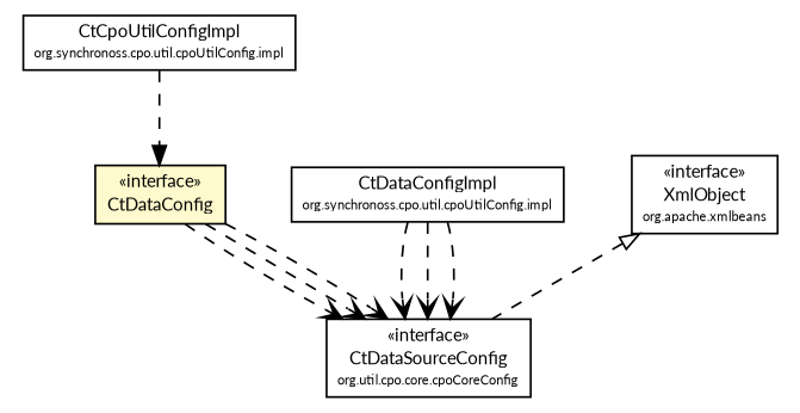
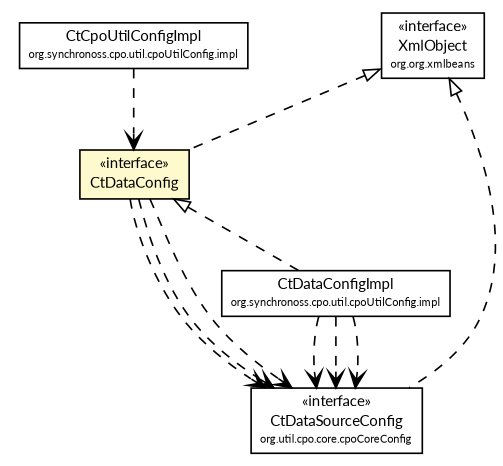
  digraph {
    fontname=Lato
    node [fontcolor=black fontname=Lato fontsize=9.0 shape=plaintext]
    edge [arrowhead=open color=black fontcolor=black fontname=Lato fontsize=10.0 headport=p labelfontname=Helvetica labelfontsize=10 style=dashed tailport=p]
    n1 [label=<<table border="0" cellborder="1" cellspacing="0" cellpadding="2" port="p" href="../../core/cpoCoreConfig/CtDataSourceConfig.html"> 		<tr><td><table border="0" cellspacing="0" cellpadding="1"> 			<tr><td> &laquo;interface&raquo; </td></tr> 			<tr><td> CtDataSourceConfig </td></tr> 			<tr><td><font point-size="7.0"> org.util.cpo.core.cpoCoreConfig </font></td></tr> 		</table></td></tr> 		</table>>]
    n2 [label=<<table border="0" cellborder="1" cellspacing="0" cellpadding="2" port="p" bgcolor="lemonChiffon" href="./CtDataConfig.html"> 		<tr><td><table border="0" cellspacing="0" cellpadding="1"> 			<tr><td> &laquo;interface&raquo; </td></tr> 			<tr><td> CtDataConfig </td></tr> 		</table></td></tr> 		</table>>]
    n3 [label=<<table border="0" cellborder="1" cellspacing="0" cellpadding="2" port="p" href="./impl/CtDataConfigImpl.html"> 		<tr><td><table border="0" cellspacing="0" cellpadding="1"> 			<tr><td> CtDataConfigImpl </td></tr> 			<tr><td><font point-size="7.0"> org.synchronoss.cpo.util.cpoUtilConfig.impl </font></td></tr> 		</table></td></tr> 		</table>>]
    n4 [label=<<table border="0" cellborder="1" cellspacing="0" cellpadding="2" port="p" href="./impl/CtCpoUtilConfigImpl.html"> 		<tr><td><table border="0" cellspacing="0" cellpadding="1"> 			<tr><td> CtCpoUtilConfigImpl </td></tr> 			<tr><td><font point-size="7.0"> org.synchronoss.cpo.util.cpoUtilConfig.impl </font></td></tr> 		</table></td></tr> 		</table>>]
-   n5 [label=<<table border="0" cellborder="1" cellspacing="0" cellpadding="2" port="p" href="http://java.sun.com/j2se/1.4.2/docs/api/org/apache/xmlbeans/XmlObject.html"> 		<tr><td><table border="0" cellspacing="0" cellpadding="1"> 			<tr><td> &laquo;interface&raquo; </td></tr> 			<tr><td> XmlObject </td></tr> 			<tr><td><font point-size="7.0"> org.apache.xmlbeans </font></td></tr> 		</table></td></tr> 		</table>>]
+   n5 [label=<<table border="0" cellborder="1" cellspacing="0" cellpadding="2" port="p" href="http://java.sun.com/j2se/1.4.2/docs/api/org/apache/xmlbeans/XmlObject.html"> 		<tr><td><table border="0" cellspacing="0" cellpadding="1"> 			<tr><td> &laquo;interface&raquo; </td></tr> 			<tr><td> XmlObject </td></tr> 			<tr><td><font point-size="7.0"> org.org.xmlbeans </font></td></tr> 		</table></td></tr> 		</table>>]
    n2 -> n1
    n2 -> n1
    n2 -> n1
+   n2 -> n3 [arrowtail=empty dir=back fontsize=10 arrowhead="" color="" fontcolor=""]
    n3 -> n1
    n3 -> n1
    n3 -> n1
-   n4 -> n2 [arrowhead=normal]
+   n4 -> n2
    n5 -> n1 [arrowtail=empty dir=back fontsize=10 arrowhead="" color="" fontcolor=""]
+   n5 -> n2 [arrowtail=empty dir=back fontsize=10 arrowhead="" color="" fontcolor=""]
  }
